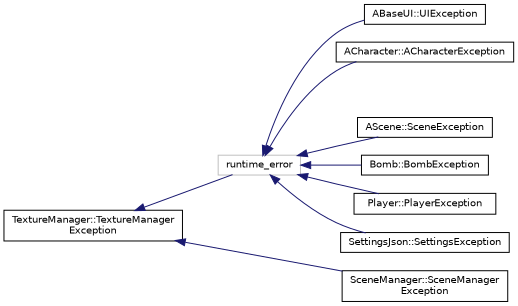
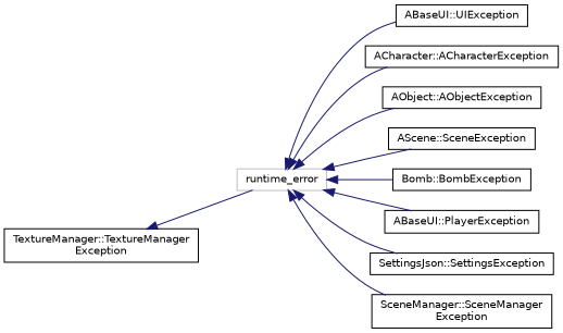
  digraph {
    rankdir=LR
    node [color=black fillcolor=white fontname=Helvetica fontsize=10 shape=record style=filled]
    edge [color=midnightblue dir=back fontname=Helvetica fontsize=10 labelfontname=Helvetica labelfontsize=10 style=solid]
    n1 [color=grey75 height=0.2 label=runtime_error width=0.4]
    n2 [height=0.2 label="ABaseUI::UIException" width=0.4]
    n3 [height=0.2 label="ACharacter::ACharacterException" width=0.4]
+   n4 [height=0.2 label="AObject::AObjectException" width=0.4]
    n5 [height=0.2 label="AScene::SceneException" width=0.4]
    n6 [height=0.2 label="Bomb::BombException" width=0.4]
-   n7 [height=0.2 label="Player::PlayerException" width=0.4]
+   n7 [height=0.2 label="ABaseUI::PlayerException" width=0.4]
    n8 [height=0.2 label="SceneManager::SceneManager\lException" width=0.4]
    n9 [height=0.2 label="SettingsJson::SettingsException" width=0.4]
    n10 [height=0.2 label="TextureManager::TextureManager\lException" width=0.4]
    n1 -> n2
    n1 -> n3
+   n1 -> n4
    n1 -> n5
    n1 -> n6
    n1 -> n7
-   n10 -> n8
+   n1 -> n8
    n1 -> n9
    n10 -> n1
  }
